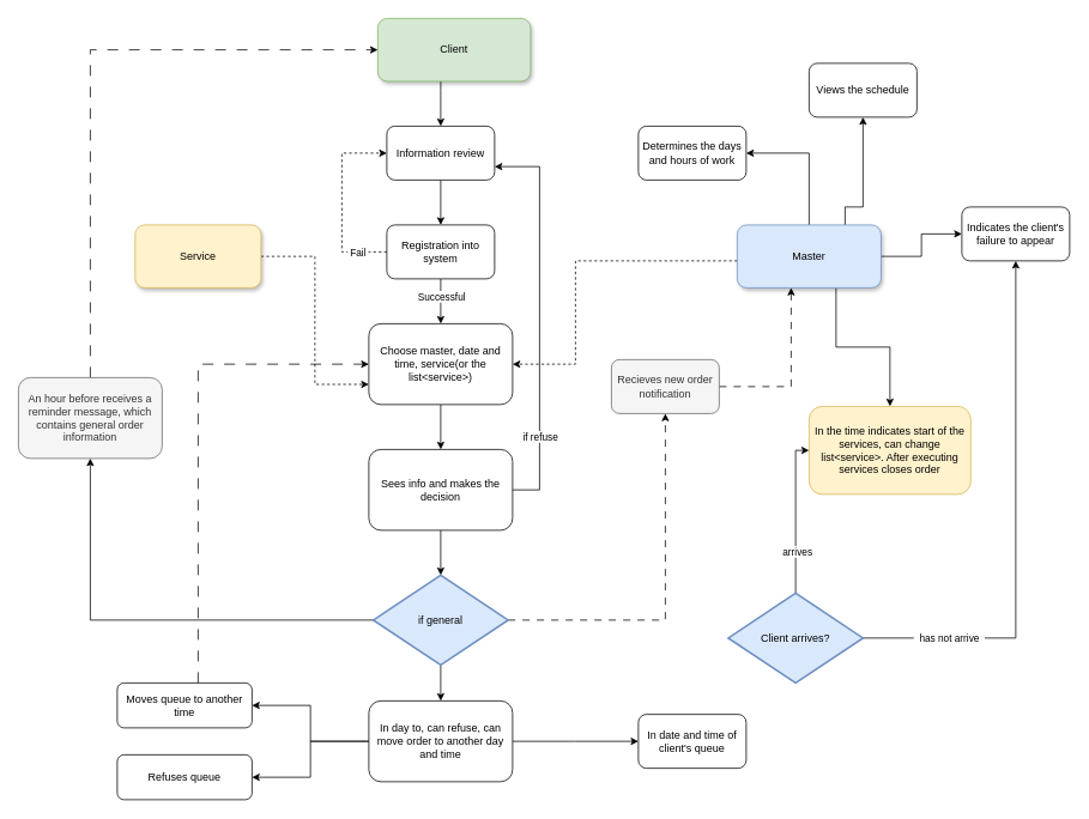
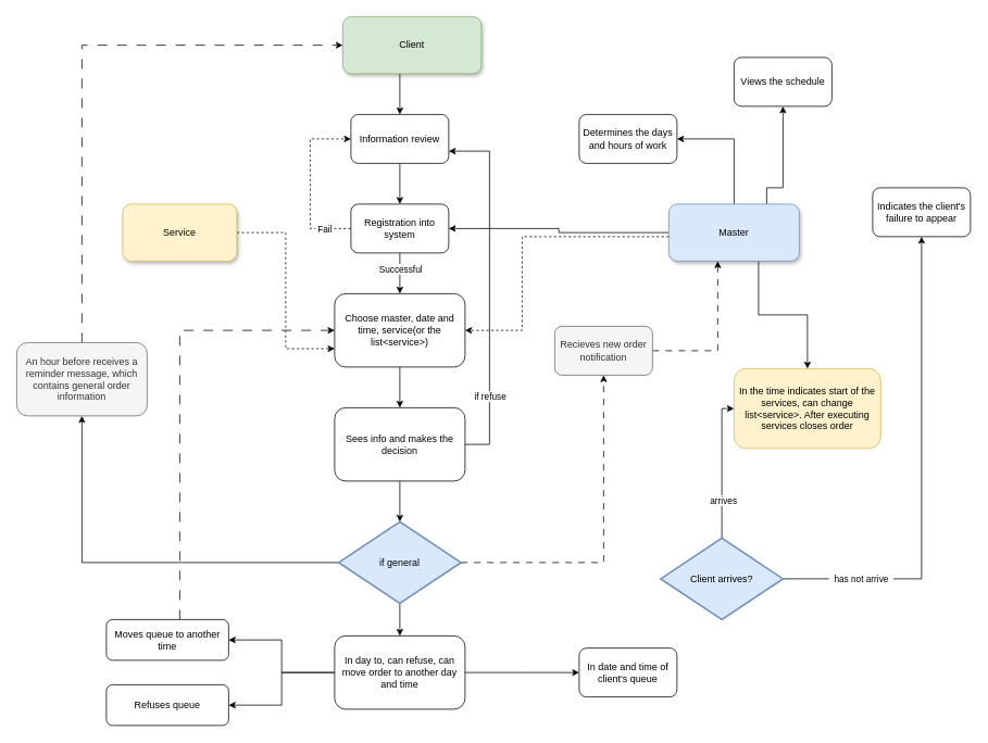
  <mxCell id="0" />
  <mxCell id="1" parent="0" />
  <mxCell id="2" style="edgeStyle=orthogonalEdgeStyle;rounded=0;orthogonalLoop=1;jettySize=auto;html=1;" parent="1" source="3" target="11" edge="1"><mxGeometry relative="1" as="geometry"><Array as="points"><mxPoint x="490" y="100" /><mxPoint x="490" y="100" /></Array></mxGeometry></mxCell>
  <mxCell id="3" value="Client" style="rounded=1;whiteSpace=wrap;html=1;fontSize=12;glass=0;strokeWidth=1;shadow=1;fillColor=#d5e8d4;strokeColor=#82b366;" parent="1" vertex="1"><mxGeometry x="420" y="20" width="170" height="70" as="geometry" /></mxCell>
  <mxCell id="4" style="edgeStyle=orthogonalEdgeStyle;rounded=0;orthogonalLoop=1;jettySize=auto;html=1;entryX=1;entryY=0.5;entryDx=0;entryDy=0;dashed=1;" parent="1" source="9" target="18" edge="1"><mxGeometry relative="1" as="geometry"><Array as="points"><mxPoint x="640" y="290" /><mxPoint x="640" y="405" /></Array></mxGeometry></mxCell>
  <mxCell id="5" style="edgeStyle=orthogonalEdgeStyle;rounded=0;orthogonalLoop=1;jettySize=auto;html=1;entryX=1;entryY=0.5;entryDx=0;entryDy=0;" parent="1" source="9" target="29" edge="1"><mxGeometry relative="1" as="geometry"><Array as="points"><mxPoint x="900" y="170" /></Array></mxGeometry></mxCell>
  <mxCell id="6" style="edgeStyle=orthogonalEdgeStyle;rounded=0;orthogonalLoop=1;jettySize=auto;html=1;entryX=0.5;entryY=1;entryDx=0;entryDy=0;" parent="1" source="9" target="30" edge="1"><mxGeometry relative="1" as="geometry"><Array as="points"><mxPoint x="940" y="230" /><mxPoint x="960" y="230" /></Array></mxGeometry></mxCell>
- <mxCell id="7" style="edgeStyle=orthogonalEdgeStyle;rounded=0;orthogonalLoop=1;jettySize=auto;html=1;entryX=0;entryY=0.5;entryDx=0;entryDy=0;" parent="1" source="9" target="31" edge="1"><mxGeometry relative="1" as="geometry" /></mxCell>
+ <mxCell id="7" style="edgeStyle=orthogonalEdgeStyle;rounded=0;orthogonalLoop=1;jettySize=auto;html=1;" parent="1" source="9" target="16" edge="1"><mxGeometry relative="1" as="geometry" /></mxCell>
  <mxCell id="8" style="edgeStyle=orthogonalEdgeStyle;rounded=0;orthogonalLoop=1;jettySize=auto;html=1;entryX=0.5;entryY=0;entryDx=0;entryDy=0;" parent="1" source="9" target="49" edge="1"><mxGeometry relative="1" as="geometry"><Array as="points"><mxPoint x="930" y="386" /><mxPoint x="990" y="386" /></Array></mxGeometry></mxCell>
  <mxCell id="9" value="Master" style="rounded=1;whiteSpace=wrap;html=1;fillColor=#dae8fc;strokeColor=#6c8ebf;shadow=1;" parent="1" vertex="1"><mxGeometry x="820" y="250" width="160" height="70" as="geometry" /></mxCell>
  <mxCell id="10" style="edgeStyle=orthogonalEdgeStyle;rounded=0;orthogonalLoop=1;jettySize=auto;html=1;" parent="1" source="11" target="16" edge="1"><mxGeometry relative="1" as="geometry" /></mxCell>
  <mxCell id="11" value="Information review" style="rounded=1;whiteSpace=wrap;html=1;" parent="1" vertex="1"><mxGeometry x="430" y="140" width="120" height="60" as="geometry" /></mxCell>
  <mxCell id="12" style="edgeStyle=orthogonalEdgeStyle;rounded=0;orthogonalLoop=1;jettySize=auto;html=1;entryX=0;entryY=0.5;entryDx=0;entryDy=0;dashed=1;" parent="1" source="16" target="11" edge="1"><mxGeometry relative="1" as="geometry"><mxPoint x="340" y="180" as="targetPoint" /><Array as="points"><mxPoint x="380" y="280" /><mxPoint x="380" y="170" /></Array></mxGeometry></mxCell>
  <mxCell id="13" value="&amp;nbsp;Fail&amp;nbsp;" style="edgeLabel;html=1;align=center;verticalAlign=middle;resizable=0;points=[];" parent="12" vertex="1" connectable="0"><mxGeometry x="-0.683" relative="1" as="geometry"><mxPoint as="offset" /></mxGeometry></mxCell>
  <mxCell id="14" style="edgeStyle=orthogonalEdgeStyle;rounded=0;orthogonalLoop=1;jettySize=auto;html=1;entryX=0.5;entryY=0;entryDx=0;entryDy=0;" parent="1" source="16" target="18" edge="1"><mxGeometry relative="1" as="geometry" /></mxCell>
  <mxCell id="15" value="Successful" style="edgeLabel;html=1;align=center;verticalAlign=middle;resizable=0;points=[];" parent="14" vertex="1" connectable="0"><mxGeometry x="-0.255" relative="1" as="geometry"><mxPoint as="offset" /></mxGeometry></mxCell>
  <mxCell id="16" value="Registration into system" style="rounded=1;whiteSpace=wrap;html=1;" parent="1" vertex="1"><mxGeometry x="430" y="250" width="120" height="60" as="geometry" /></mxCell>
  <mxCell id="17" style="edgeStyle=orthogonalEdgeStyle;rounded=0;orthogonalLoop=1;jettySize=auto;html=1;entryX=0.5;entryY=0;entryDx=0;entryDy=0;" parent="1" source="18" target="22" edge="1"><mxGeometry relative="1" as="geometry" /></mxCell>
  <mxCell id="18" value="Choose master, date and time, service(or the list&amp;lt;service&amp;gt;)" style="rounded=1;whiteSpace=wrap;html=1;" parent="1" vertex="1"><mxGeometry x="410" y="360" width="160" height="90" as="geometry" /></mxCell>
  <mxCell id="19" style="edgeStyle=orthogonalEdgeStyle;rounded=0;orthogonalLoop=1;jettySize=auto;html=1;entryX=1;entryY=0.75;entryDx=0;entryDy=0;" parent="1" source="22" target="11" edge="1"><mxGeometry relative="1" as="geometry"><Array as="points"><mxPoint x="600" y="545" /><mxPoint x="600" y="185" /></Array></mxGeometry></mxCell>
  <mxCell id="20" value="&amp;nbsp;if refuse&amp;nbsp;" style="edgeLabel;html=1;align=center;verticalAlign=middle;resizable=0;points=[];" parent="19" vertex="1" connectable="0"><mxGeometry x="-0.591" relative="1" as="geometry"><mxPoint as="offset" /></mxGeometry></mxCell>
  <mxCell id="21" style="edgeStyle=orthogonalEdgeStyle;rounded=0;orthogonalLoop=1;jettySize=auto;html=1;entryX=0.5;entryY=0;entryDx=0;entryDy=0;entryPerimeter=0;" parent="1" source="22" target="39" edge="1"><mxGeometry relative="1" as="geometry" /></mxCell>
  <mxCell id="22" value="Sees info and makes the decision" style="rounded=1;whiteSpace=wrap;html=1;glass=0;shadow=0;" parent="1" vertex="1"><mxGeometry x="410" y="500" width="160" height="90" as="geometry" /></mxCell>
  <mxCell id="23" style="edgeStyle=orthogonalEdgeStyle;rounded=0;orthogonalLoop=1;jettySize=auto;html=1;dashed=1;dashPattern=8 8;" parent="1" source="24" target="9" edge="1"><mxGeometry relative="1" as="geometry"><Array as="points"><mxPoint x="880" y="430" /></Array></mxGeometry></mxCell>
  <mxCell id="24" value="Recieves new order notification" style="rounded=1;whiteSpace=wrap;html=1;fillColor=#f5f5f5;fontColor=#333333;strokeColor=#666666;" parent="1" vertex="1"><mxGeometry x="680" y="400" width="120" height="60" as="geometry" /></mxCell>
  <mxCell id="25" style="edgeStyle=orthogonalEdgeStyle;rounded=0;orthogonalLoop=1;jettySize=auto;html=1;entryX=0;entryY=0.5;entryDx=0;entryDy=0;dashed=1;dashPattern=12 12;" parent="1" source="26" target="3" edge="1"><mxGeometry relative="1" as="geometry"><Array as="points"><mxPoint x="100" y="55" /></Array></mxGeometry></mxCell>
  <mxCell id="26" value="An hour before receives a reminder message, which contains general order information" style="rounded=1;whiteSpace=wrap;html=1;fillColor=#f5f5f5;fontColor=#333333;strokeColor=#666666;" parent="1" vertex="1"><mxGeometry x="20" y="420" width="160" height="90" as="geometry" /></mxCell>
  <mxCell id="27" style="edgeStyle=orthogonalEdgeStyle;rounded=0;orthogonalLoop=1;jettySize=auto;html=1;entryX=0;entryY=0.75;entryDx=0;entryDy=0;dashed=1;" parent="1" source="28" target="18" edge="1"><mxGeometry relative="1" as="geometry" /></mxCell>
  <mxCell id="28" value="Service" style="rounded=1;whiteSpace=wrap;html=1;fontSize=12;glass=0;strokeWidth=1;shadow=1;fillColor=#fff2cc;strokeColor=#d6b656;" parent="1" vertex="1"><mxGeometry x="150" y="250" width="140" height="70" as="geometry" /></mxCell>
  <mxCell id="29" value="Determines the days and hours of work" style="rounded=1;whiteSpace=wrap;html=1;" parent="1" vertex="1"><mxGeometry x="710" y="140" width="120" height="60" as="geometry" /></mxCell>
  <mxCell id="30" value="Views the schedule" style="rounded=1;whiteSpace=wrap;html=1;" parent="1" vertex="1"><mxGeometry x="900" y="70" width="120" height="60" as="geometry" /></mxCell>
  <mxCell id="31" value="Indicates the client's failure to appear" style="rounded=1;whiteSpace=wrap;html=1;" parent="1" vertex="1"><mxGeometry x="1070" y="230" width="120" height="60" as="geometry" /></mxCell>
  <mxCell id="32" style="edgeStyle=orthogonalEdgeStyle;rounded=0;orthogonalLoop=1;jettySize=auto;html=1;entryX=1;entryY=0.5;entryDx=0;entryDy=0;" parent="1" source="35" target="40" edge="1"><mxGeometry relative="1" as="geometry" /></mxCell>
  <mxCell id="33" style="edgeStyle=orthogonalEdgeStyle;rounded=0;orthogonalLoop=1;jettySize=auto;html=1;" parent="1" source="35" target="42" edge="1"><mxGeometry relative="1" as="geometry" /></mxCell>
  <mxCell id="34" style="edgeStyle=orthogonalEdgeStyle;rounded=0;orthogonalLoop=1;jettySize=auto;html=1;" parent="1" source="35" edge="1"><mxGeometry relative="1" as="geometry"><mxPoint x="710" y="825" as="targetPoint" /></mxGeometry></mxCell>
  <mxCell id="35" value="In day to, can refuse, can move order to another day and time" style="rounded=1;whiteSpace=wrap;html=1;glass=0;shadow=0;" parent="1" vertex="1"><mxGeometry x="410" y="780" width="160" height="90" as="geometry" /></mxCell>
  <mxCell id="36" style="edgeStyle=orthogonalEdgeStyle;rounded=0;orthogonalLoop=1;jettySize=auto;html=1;entryX=0.5;entryY=1;entryDx=0;entryDy=0;" parent="1" source="39" target="26" edge="1"><mxGeometry relative="1" as="geometry" /></mxCell>
  <mxCell id="37" style="edgeStyle=orthogonalEdgeStyle;rounded=0;orthogonalLoop=1;jettySize=auto;html=1;entryX=0.5;entryY=1;entryDx=0;entryDy=0;dashed=1;dashPattern=8 8;" parent="1" source="39" target="24" edge="1"><mxGeometry relative="1" as="geometry" /></mxCell>
  <mxCell id="38" style="edgeStyle=orthogonalEdgeStyle;rounded=0;orthogonalLoop=1;jettySize=auto;html=1;entryX=0.5;entryY=0;entryDx=0;entryDy=0;" parent="1" source="39" target="35" edge="1"><mxGeometry relative="1" as="geometry" /></mxCell>
  <mxCell id="39" value="if general" style="strokeWidth=2;html=1;shape=mxgraph.flowchart.decision;whiteSpace=wrap;fillColor=#dae8fc;strokeColor=#6c8ebf;" parent="1" vertex="1"><mxGeometry x="415" y="640" width="150" height="100" as="geometry" /></mxCell>
  <mxCell id="40" value="Refuses queue" style="rounded=1;whiteSpace=wrap;html=1;glass=0;shadow=0;" parent="1" vertex="1"><mxGeometry x="130" y="840" width="150" height="50" as="geometry" /></mxCell>
  <mxCell id="41" style="edgeStyle=orthogonalEdgeStyle;rounded=0;orthogonalLoop=1;jettySize=auto;html=1;entryX=0;entryY=0.5;entryDx=0;entryDy=0;dashed=1;dashPattern=12 12;" parent="1" source="42" target="18" edge="1"><mxGeometry relative="1" as="geometry"><Array as="points"><mxPoint x="220" y="405" /></Array></mxGeometry></mxCell>
  <mxCell id="42" value="Moves queue to another time" style="rounded=1;whiteSpace=wrap;html=1;glass=0;shadow=0;" parent="1" vertex="1"><mxGeometry x="130" y="760" width="150" height="50" as="geometry" /></mxCell>
  <mxCell id="43" value="In date and time of client's queue" style="rounded=1;whiteSpace=wrap;html=1;" parent="1" vertex="1"><mxGeometry x="710" y="795" width="120" height="60" as="geometry" /></mxCell>
  <mxCell id="44" style="edgeStyle=orthogonalEdgeStyle;rounded=0;orthogonalLoop=1;jettySize=auto;html=1;" parent="1" source="48" target="31" edge="1"><mxGeometry relative="1" as="geometry" /></mxCell>
  <mxCell id="45" value="&amp;nbsp; has not arrive&amp;nbsp;&amp;nbsp;" style="edgeLabel;html=1;align=center;verticalAlign=middle;resizable=0;points=[];" parent="44" vertex="1" connectable="0"><mxGeometry x="-0.677" y="1" relative="1" as="geometry"><mxPoint as="offset" /></mxGeometry></mxCell>
  <mxCell id="46" style="edgeStyle=orthogonalEdgeStyle;rounded=0;orthogonalLoop=1;jettySize=auto;html=1;entryX=0;entryY=0.5;entryDx=0;entryDy=0;" parent="1" source="48" target="49" edge="1"><mxGeometry relative="1" as="geometry"><Array as="points"><mxPoint x="885" y="501" /></Array></mxGeometry></mxCell>
  <mxCell id="47" value="arrives" style="edgeLabel;html=1;align=center;verticalAlign=middle;resizable=0;points=[];" parent="46" vertex="1" connectable="0"><mxGeometry x="-0.455" y="-1" relative="1" as="geometry"><mxPoint as="offset" /></mxGeometry></mxCell>
  <mxCell id="48" value="Client arrives?" style="strokeWidth=2;html=1;shape=mxgraph.flowchart.decision;whiteSpace=wrap;fillColor=#dae8fc;strokeColor=#6c8ebf;" parent="1" vertex="1"><mxGeometry x="810" y="660" width="150" height="100" as="geometry" /></mxCell>
  <mxCell id="49" value="In the time indicates start of the services, can change list&amp;lt;service&amp;gt;. After executing services closes order" style="rounded=1;whiteSpace=wrap;html=1;fillColor=#fff2cc;strokeColor=#d6b656;" parent="1" vertex="1"><mxGeometry x="900" y="452" width="180" height="98" as="geometry" /></mxCell>
